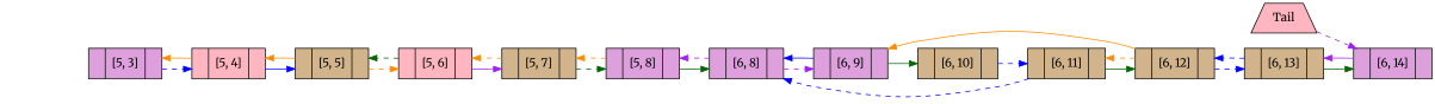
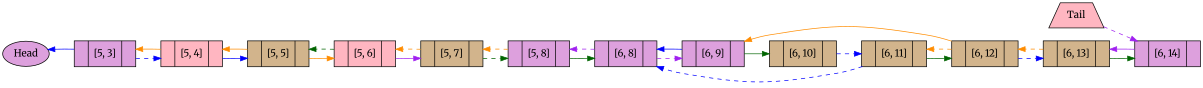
  digraph {
    fontname=Merriweather
    rankdir=LR
    node [fillcolor=plum fontname=Merriweather shape=record style=filled]
    edge [color=blue fontname=Merriweather style=solid]
    n1 [label="{ |[5, 3]|}"]
+   Head [shape=ellipse]
    n3 [fillcolor=lightpink label="{ |[5, 4]|}"]
    n4 [fillcolor=tan label="{ |[5, 5]|}"]
    n5 [fillcolor=lightpink label="{ |[5, 6]|}"]
    n6 [fillcolor=tan label="{ |[5, 7]|}"]
    n7 [label="{ |[5, 8]|}"]
    n8 [label="{ |[6, 8]|}"]
    n9 [label="{ |[6, 9]|}"]
    n10 [fillcolor=tan label="{ |[6, 10]|}"]
    n11 [fillcolor=tan label="{ |[6, 11]|}"]
    n12 [fillcolor=tan label="{ |[6, 12]|}"]
    n13 [fillcolor=tan label="{ |[6, 13]|}"]
    n14 [label="{ |[6, 14]|}"]
    n15 [fillcolor=lightpink label=Tail shape=trapezium]
+   n1 -> Head [constraint=false]
    n1 -> n3 [constraint=true style=dashed]
+   Head -> n1 [dir=none style=invisible color=""]
    n3 -> n1 [color=darkorange]
    n3 -> n4 [constraint=true]
    n4 -> n3 [color=darkorange]
-   n4 -> n5 [color=darkorange constraint=true style=dashed]
+   n4 -> n5 [color=darkorange constraint=true]
    n5 -> n4 [color=darkgreen style=dashed]
    n5 -> n6 [color=purple constraint=true]
    n6 -> n5 [color=darkorange style=dashed]
    n6 -> n7 [color=darkgreen constraint=true style=dashed]
    n7 -> n6 [color=darkorange style=dashed]
    n7 -> n8 [color=darkgreen constraint=true]
    n8 -> n7 [color=purple style=dashed]
    n8 -> n9 [color=purple constraint=true style=dashed]
    n9 -> n8
    n9 -> n10 [color=darkgreen constraint=true]
    n10 -> n11 [constraint=true style=dashed]
    n11 -> n8 [style=dashed]
    n11 -> n12 [color=darkgreen constraint=true]
    n12 -> n9 [color=darkorange]
    n12 -> n11 [color=darkorange style=dashed]
    n12 -> n13 [constraint=true style=dashed]
-   n13 -> n12 [style=dashed]
+   n13 -> n12 [color=darkorange style=dashed]
    n13 -> n14 [color=darkgreen constraint=true]
    n14 -> n13 [color=purple]
    n15 -> n14 [color=purple constraint=true style=dashed]
  }
